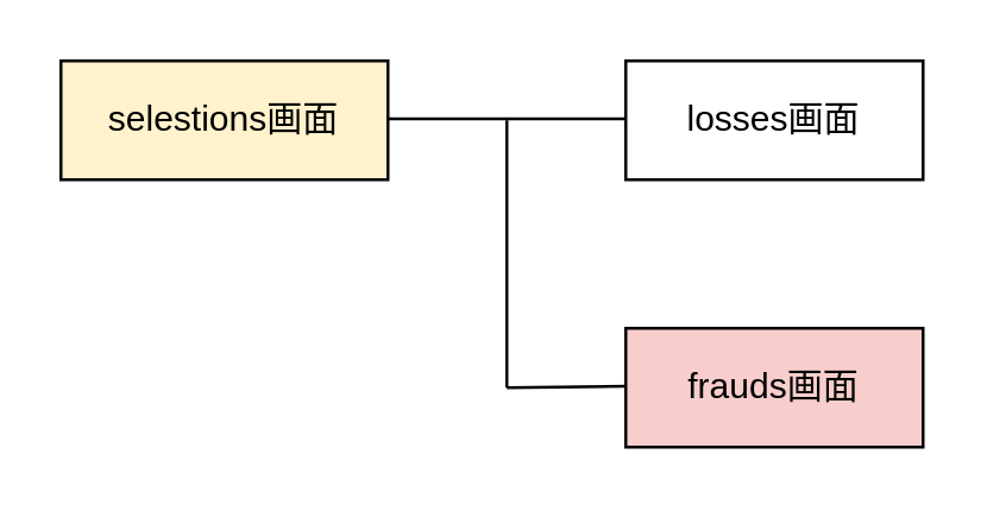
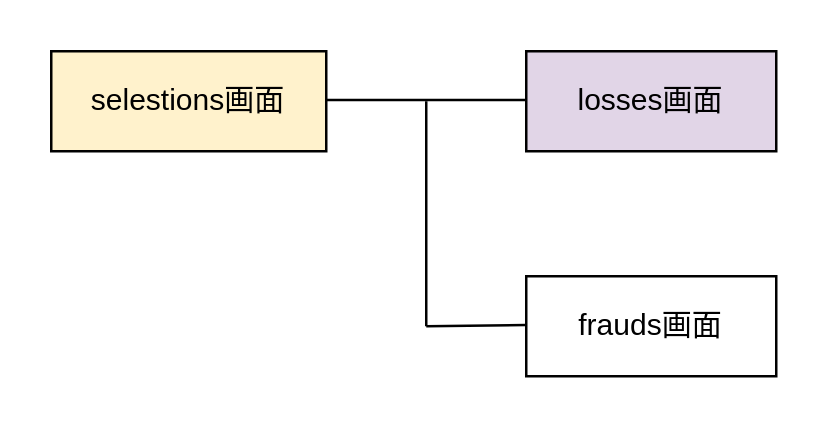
  <mxCell id="0" />
  <mxCell id="1" parent="0" />
  <mxCell id="2" value="selestions画面" style="whiteSpace=wrap;html=1;align=center;fillColor=#fff2cc;" vertex="1" parent="1"><mxGeometry x="20" y="20" width="110" height="40" as="geometry" /></mxCell>
- <mxCell id="3" value="losses画面" style="whiteSpace=wrap;html=1;align=center;" vertex="1" parent="1"><mxGeometry x="210" y="20" width="100" height="40" as="geometry" /></mxCell>
- <mxCell id="4" value="frauds画面" style="whiteSpace=wrap;html=1;align=center;fillColor=#f8cecc;" vertex="1" parent="1"><mxGeometry x="210" y="110" width="100" height="40" as="geometry" /></mxCell>
+ <mxCell id="3" value="losses画面" style="whiteSpace=wrap;html=1;align=center;fillColor=#e1d5e7;" vertex="1" parent="1"><mxGeometry x="210" y="20" width="100" height="40" as="geometry" /></mxCell>
+ <mxCell id="4" value="frauds画面" style="whiteSpace=wrap;html=1;align=center;" vertex="1" parent="1"><mxGeometry x="210" y="110" width="100" height="40" as="geometry" /></mxCell>
  <mxCell id="5" value="" style="endArrow=none;html=1;rounded=0;" edge="1" parent="1"><mxGeometry relative="1" as="geometry"><mxPoint x="130" y="39.5" as="sourcePoint" /><mxPoint x="210" y="39.5" as="targetPoint" /><Array as="points"><mxPoint x="170" y="39.5" /></Array></mxGeometry></mxCell>
  <mxCell id="6" value="" style="endArrow=none;html=1;rounded=0;" edge="1" parent="1"><mxGeometry relative="1" as="geometry"><mxPoint x="170" y="40" as="sourcePoint" /><mxPoint x="170" y="130" as="targetPoint" /></mxGeometry></mxCell>
  <mxCell id="7" value="" style="endArrow=none;html=1;rounded=0;" edge="1" parent="1"><mxGeometry relative="1" as="geometry"><mxPoint x="170" y="130" as="sourcePoint" /><mxPoint x="210" y="129.5" as="targetPoint" /></mxGeometry></mxCell>
